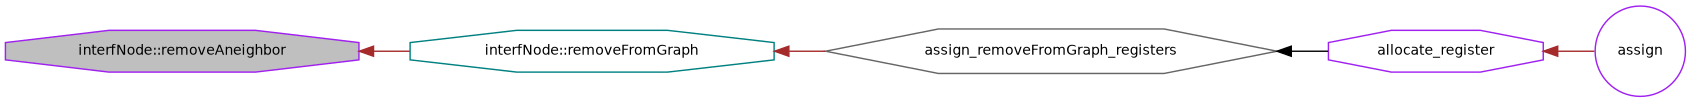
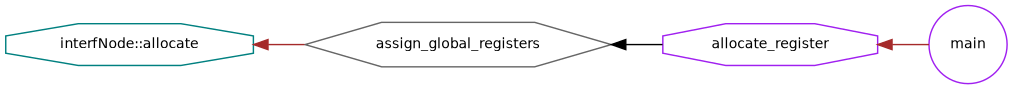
  digraph {
    rankdir=LR
    node [color=purple fillcolor=white fontname=Helvetica fontsize=10 shape=octagon style=filled]
    edge [color=brown dir=back fontname=Helvetica fontsize=10 labelfontname=Helvetica labelfontsize=10 style=solid]
-   n1 [fillcolor=grey75 fontcolor=black height=0.2 label="interfNode::removeAneighbor" width=0.4]
-   n2 [color=teal height=0.2 label="interfNode::removeFromGraph" width=0.4]
-   n3 [color=gray40 height=0.2 label=assign_removeFromGraph_registers shape=hexagon width=0.4]
+   n2 [color=teal height=0.2 label="interfNode::allocate" width=0.4]
+   n3 [color=gray40 height=0.2 label=assign_global_registers shape=hexagon width=0.4]
    n4 [height=0.2 label=allocate_register width=0.4]
-   n5 [height=0.2 label=assign shape=circle width=0.4]
-   n1 -> n2
+   n5 [height=0.2 label=main shape=circle width=0.4]
    n2 -> n3
    n3 -> n4 [color=black]
    n4 -> n5
  }
